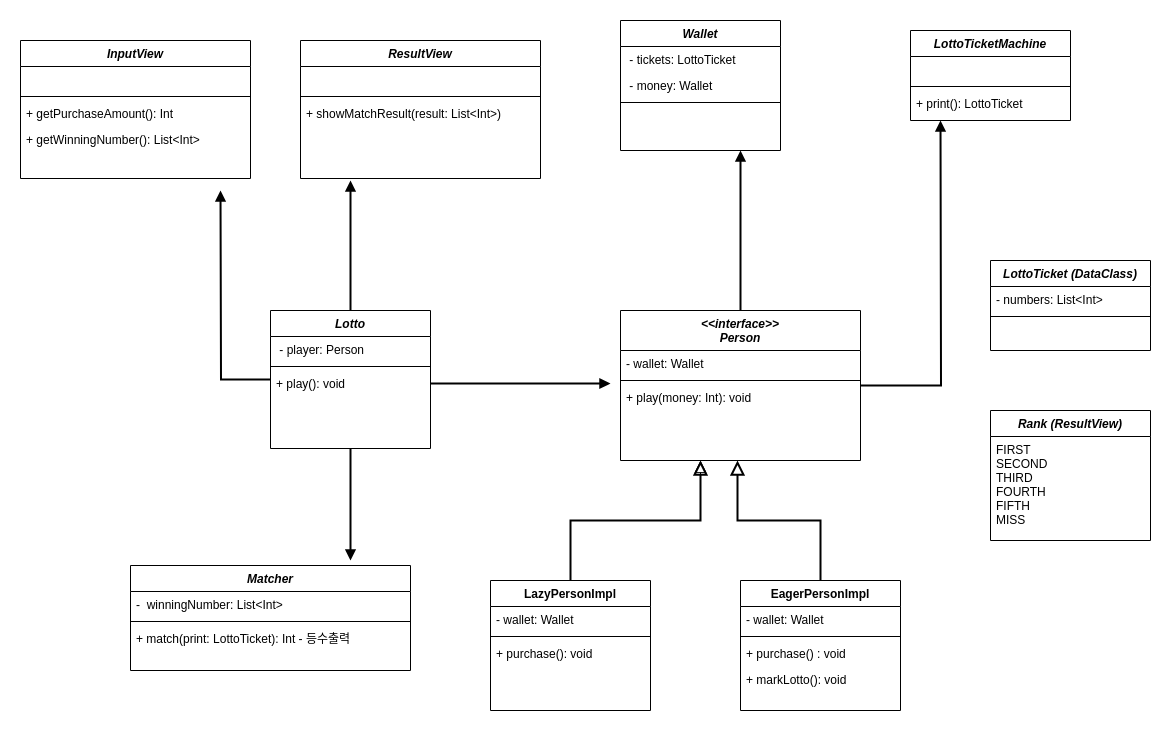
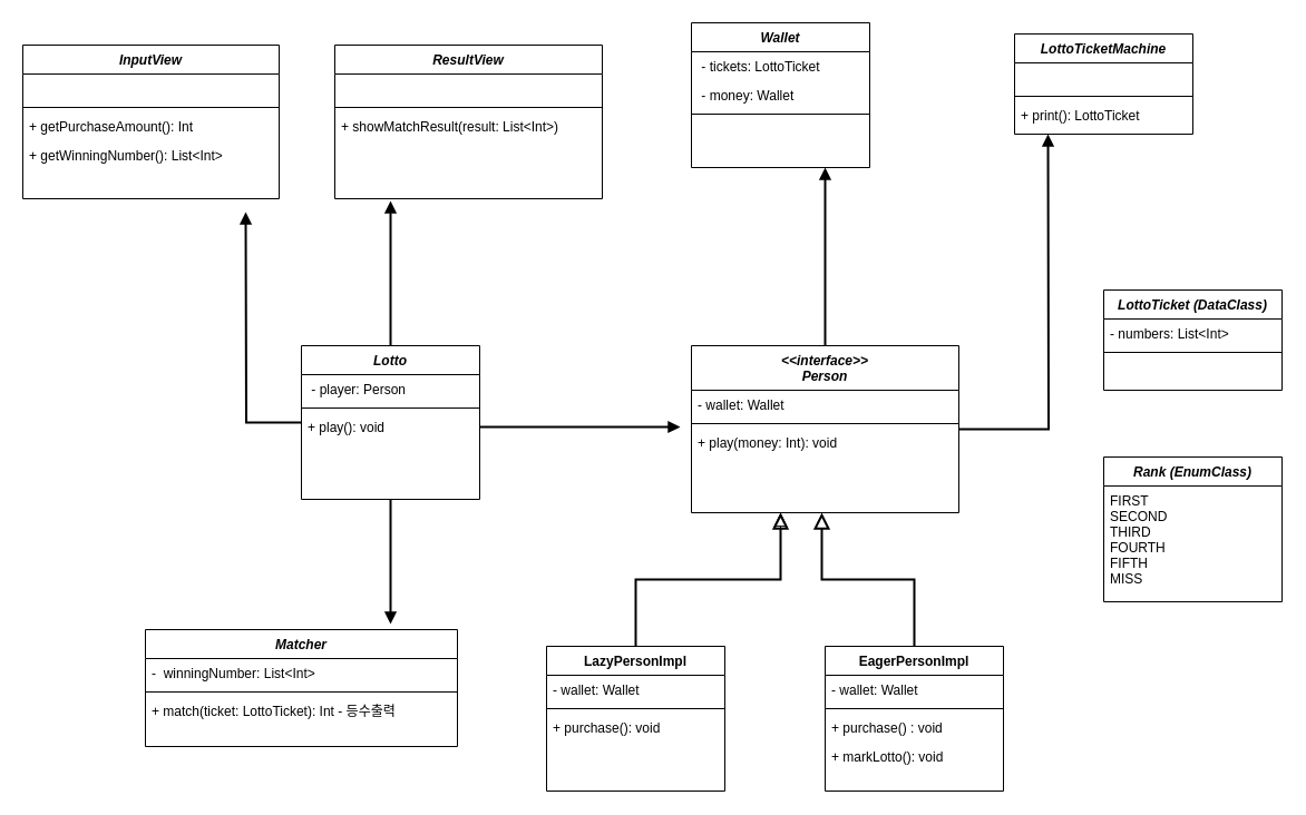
  <mxCell id="0" />
  <mxCell id="1" parent="0" />
  <mxCell id="2" value="Matcher" style="swimlane;fontStyle=3;align=center;verticalAlign=top;childLayout=stackLayout;horizontal=1;startSize=26;horizontalStack=0;resizeParent=1;resizeLast=0;collapsible=1;marginBottom=0;rounded=0;shadow=0;strokeWidth=1;" vertex="1" parent="1"><mxGeometry x="130" y="565" width="280" height="105" as="geometry"><mxRectangle x="230" y="140" width="160" height="26" as="alternateBounds" /></mxGeometry></mxCell>
  <mxCell id="3" value="-  winningNumber: List&lt;Int&gt;" style="text;align=left;verticalAlign=top;spacingLeft=4;spacingRight=4;overflow=hidden;rotatable=0;points=[[0,0.5],[1,0.5]];portConstraint=eastwest;" vertex="1" parent="2"><mxGeometry y="26" width="280" height="26" as="geometry" /></mxCell>
  <mxCell id="4" value="" style="line;html=1;strokeWidth=1;align=left;verticalAlign=middle;spacingTop=-1;spacingLeft=3;spacingRight=3;rotatable=0;labelPosition=right;points=[];portConstraint=eastwest;" vertex="1" parent="2"><mxGeometry y="52" width="280" height="8" as="geometry" /></mxCell>
- <mxCell id="5" value="+ match(print: LottoTicket): Int - 등수출력" style="text;align=left;verticalAlign=top;spacingLeft=4;spacingRight=4;overflow=hidden;rotatable=0;points=[[0,0.5],[1,0.5]];portConstraint=eastwest;" vertex="1" parent="2"><mxGeometry y="60" width="280" height="26" as="geometry" /></mxCell>
+ <mxCell id="5" value="+ match(ticket: LottoTicket): Int - 등수출력" style="text;align=left;verticalAlign=top;spacingLeft=4;spacingRight=4;overflow=hidden;rotatable=0;points=[[0,0.5],[1,0.5]];portConstraint=eastwest;" vertex="1" parent="2"><mxGeometry y="60" width="280" height="26" as="geometry" /></mxCell>
  <mxCell id="6" style="edgeStyle=orthogonalEdgeStyle;rounded=0;orthogonalLoop=1;jettySize=auto;html=1;endArrow=block;endFill=1;strokeWidth=2;" edge="1" parent="1" source="9"><mxGeometry relative="1" as="geometry"><mxPoint x="350" y="180" as="targetPoint" /></mxGeometry></mxCell>
  <mxCell id="7" style="edgeStyle=orthogonalEdgeStyle;rounded=0;orthogonalLoop=1;jettySize=auto;html=1;endArrow=block;endFill=1;strokeWidth=2;" edge="1" parent="1" source="9"><mxGeometry relative="1" as="geometry"><mxPoint x="220" y="190" as="targetPoint" /></mxGeometry></mxCell>
  <mxCell id="8" style="edgeStyle=orthogonalEdgeStyle;rounded=0;orthogonalLoop=1;jettySize=auto;html=1;endArrow=block;endFill=1;strokeWidth=2;" edge="1" parent="1" source="9"><mxGeometry relative="1" as="geometry"><mxPoint x="350" y="560" as="targetPoint" /></mxGeometry></mxCell>
  <mxCell id="9" value="Lotto" style="swimlane;fontStyle=3;align=center;verticalAlign=top;childLayout=stackLayout;horizontal=1;startSize=26;horizontalStack=0;resizeParent=1;resizeLast=0;collapsible=1;marginBottom=0;rounded=0;shadow=0;strokeWidth=1;" vertex="1" parent="1"><mxGeometry x="270" y="310" width="160" height="138" as="geometry"><mxRectangle x="230" y="140" width="160" height="26" as="alternateBounds" /></mxGeometry></mxCell>
  <mxCell id="10" value=" - player: Person" style="text;align=left;verticalAlign=top;spacingLeft=4;spacingRight=4;overflow=hidden;rotatable=0;points=[[0,0.5],[1,0.5]];portConstraint=eastwest;" vertex="1" parent="9"><mxGeometry y="26" width="160" height="26" as="geometry" /></mxCell>
  <mxCell id="11" value="" style="line;html=1;strokeWidth=1;align=left;verticalAlign=middle;spacingTop=-1;spacingLeft=3;spacingRight=3;rotatable=0;labelPosition=right;points=[];portConstraint=eastwest;" vertex="1" parent="9"><mxGeometry y="52" width="160" height="8" as="geometry" /></mxCell>
  <mxCell id="12" value="+ play(): void" style="text;align=left;verticalAlign=top;spacingLeft=4;spacingRight=4;overflow=hidden;rotatable=0;points=[[0,0.5],[1,0.5]];portConstraint=eastwest;" vertex="1" parent="9"><mxGeometry y="60" width="160" height="26" as="geometry" /></mxCell>
  <mxCell id="13" style="edgeStyle=orthogonalEdgeStyle;rounded=0;orthogonalLoop=1;jettySize=auto;html=1;endArrow=block;endFill=1;strokeWidth=2;entryX=0.75;entryY=1;entryDx=0;entryDy=0;" edge="1" parent="1" source="15" target="32"><mxGeometry relative="1" as="geometry"><mxPoint x="740" y="170" as="targetPoint" /></mxGeometry></mxCell>
  <mxCell id="14" style="edgeStyle=orthogonalEdgeStyle;rounded=0;orthogonalLoop=1;jettySize=auto;html=1;endArrow=block;endFill=1;strokeWidth=2;" edge="1" parent="1" source="15"><mxGeometry relative="1" as="geometry"><mxPoint x="940" y="120" as="targetPoint" /></mxGeometry></mxCell>
  <mxCell id="15" value="&lt;&lt;interface&gt;&gt; &#10;Person" style="swimlane;fontStyle=3;align=center;verticalAlign=top;childLayout=stackLayout;horizontal=1;startSize=40;horizontalStack=0;resizeParent=1;resizeLast=0;collapsible=1;marginBottom=0;rounded=0;shadow=0;strokeWidth=1;" vertex="1" parent="1"><mxGeometry x="620" y="310" width="240" height="150" as="geometry"><mxRectangle x="230" y="140" width="160" height="26" as="alternateBounds" /></mxGeometry></mxCell>
  <mxCell id="16" value="- wallet: Wallet" style="text;align=left;verticalAlign=top;spacingLeft=4;spacingRight=4;overflow=hidden;rotatable=0;points=[[0,0.5],[1,0.5]];portConstraint=eastwest;" vertex="1" parent="15"><mxGeometry y="40" width="240" height="26" as="geometry" /></mxCell>
  <mxCell id="17" value="" style="line;html=1;strokeWidth=1;align=left;verticalAlign=middle;spacingTop=-1;spacingLeft=3;spacingRight=3;rotatable=0;labelPosition=right;points=[];portConstraint=eastwest;" vertex="1" parent="15"><mxGeometry y="66" width="240" height="8" as="geometry" /></mxCell>
  <mxCell id="18" value="+ play(money: Int): void" style="text;align=left;verticalAlign=top;spacingLeft=4;spacingRight=4;overflow=hidden;rotatable=0;points=[[0,0.5],[1,0.5]];portConstraint=eastwest;" vertex="1" parent="15"><mxGeometry y="74" width="240" height="26" as="geometry" /></mxCell>
  <mxCell id="19" value="LazyPersonImpl" style="swimlane;fontStyle=1;align=center;verticalAlign=top;childLayout=stackLayout;horizontal=1;startSize=26;horizontalStack=0;resizeParent=1;resizeLast=0;collapsible=1;marginBottom=0;rounded=0;shadow=0;strokeWidth=1;" vertex="1" parent="1"><mxGeometry x="490" y="580" width="160" height="130" as="geometry"><mxRectangle x="340" y="380" width="170" height="26" as="alternateBounds" /></mxGeometry></mxCell>
  <mxCell id="20" value="- wallet: Wallet" style="text;align=left;verticalAlign=top;spacingLeft=4;spacingRight=4;overflow=hidden;rotatable=0;points=[[0,0.5],[1,0.5]];portConstraint=eastwest;" vertex="1" parent="19"><mxGeometry y="26" width="160" height="26" as="geometry" /></mxCell>
  <mxCell id="21" value="" style="line;html=1;strokeWidth=1;align=left;verticalAlign=middle;spacingTop=-1;spacingLeft=3;spacingRight=3;rotatable=0;labelPosition=right;points=[];portConstraint=eastwest;" vertex="1" parent="19"><mxGeometry y="52" width="160" height="8" as="geometry" /></mxCell>
  <mxCell id="22" value="+ purchase(): void" style="text;align=left;verticalAlign=top;spacingLeft=4;spacingRight=4;overflow=hidden;rotatable=0;points=[[0,0.5],[1,0.5]];portConstraint=eastwest;" vertex="1" parent="19"><mxGeometry y="60" width="160" height="26" as="geometry" /></mxCell>
  <mxCell id="23" value="" style="endArrow=block;endSize=10;endFill=0;shadow=0;strokeWidth=1;rounded=0;edgeStyle=elbowEdgeStyle;elbow=vertical;exitX=0.5;exitY=0;exitDx=0;exitDy=0;" edge="1" parent="1" source="19"><mxGeometry width="160" relative="1" as="geometry"><mxPoint x="810" y="562" as="sourcePoint" /><mxPoint x="700" y="460" as="targetPoint" /><Array as="points"><mxPoint x="890" y="520" /></Array></mxGeometry></mxCell>
  <mxCell id="24" value="EagerPersonImpl" style="swimlane;fontStyle=1;align=center;verticalAlign=top;childLayout=stackLayout;horizontal=1;startSize=26;horizontalStack=0;resizeParent=1;resizeLast=0;collapsible=1;marginBottom=0;rounded=0;shadow=0;strokeWidth=1;" vertex="1" parent="1"><mxGeometry x="740" y="580" width="160" height="130" as="geometry"><mxRectangle x="340" y="380" width="170" height="26" as="alternateBounds" /></mxGeometry></mxCell>
  <mxCell id="25" value="- wallet: Wallet" style="text;align=left;verticalAlign=top;spacingLeft=4;spacingRight=4;overflow=hidden;rotatable=0;points=[[0,0.5],[1,0.5]];portConstraint=eastwest;" vertex="1" parent="24"><mxGeometry y="26" width="160" height="26" as="geometry" /></mxCell>
  <mxCell id="26" value="" style="line;html=1;strokeWidth=1;align=left;verticalAlign=middle;spacingTop=-1;spacingLeft=3;spacingRight=3;rotatable=0;labelPosition=right;points=[];portConstraint=eastwest;" vertex="1" parent="24"><mxGeometry y="52" width="160" height="8" as="geometry" /></mxCell>
  <mxCell id="27" value="+ purchase() : void" style="text;align=left;verticalAlign=top;spacingLeft=4;spacingRight=4;overflow=hidden;rotatable=0;points=[[0,0.5],[1,0.5]];portConstraint=eastwest;" vertex="1" parent="24"><mxGeometry y="60" width="160" height="26" as="geometry" /></mxCell>
  <mxCell id="28" value="+ markLotto(): void" style="text;align=left;verticalAlign=top;spacingLeft=4;spacingRight=4;overflow=hidden;rotatable=0;points=[[0,0.5],[1,0.5]];portConstraint=eastwest;" vertex="1" parent="24"><mxGeometry y="86" width="160" height="26" as="geometry" /></mxCell>
  <mxCell id="29" value="" style="endArrow=block;endSize=10;endFill=0;shadow=0;strokeWidth=2;rounded=0;edgeStyle=elbowEdgeStyle;elbow=vertical;exitX=0.5;exitY=0;exitDx=0;exitDy=0;" edge="1" parent="1" source="19"><mxGeometry width="160" relative="1" as="geometry"><mxPoint x="700" y="580" as="sourcePoint" /><mxPoint x="700" y="460" as="targetPoint" /><Array as="points"><mxPoint x="600" y="520" /></Array></mxGeometry></mxCell>
  <mxCell id="30" value="" style="endArrow=none;endSize=10;endFill=0;shadow=0;strokeWidth=1;rounded=0;edgeStyle=elbowEdgeStyle;elbow=vertical;exitX=0.5;exitY=0;exitDx=0;exitDy=0;strokeColor=none;" edge="1" parent="1"><mxGeometry width="160" relative="1" as="geometry"><mxPoint x="720" y="600" as="sourcePoint" /><mxPoint x="720" y="480" as="targetPoint" /></mxGeometry></mxCell>
  <mxCell id="31" value="" style="endArrow=block;endSize=10;endFill=0;shadow=0;strokeWidth=2;rounded=0;edgeStyle=elbowEdgeStyle;elbow=vertical;" edge="1" parent="1" source="24"><mxGeometry width="160" relative="1" as="geometry"><mxPoint x="940" y="570" as="sourcePoint" /><mxPoint x="737" y="460" as="targetPoint" /><Array as="points"><mxPoint x="720" y="520" /></Array></mxGeometry></mxCell>
  <mxCell id="32" value="Wallet" style="swimlane;fontStyle=3;align=center;verticalAlign=top;childLayout=stackLayout;horizontal=1;startSize=26;horizontalStack=0;resizeParent=1;resizeLast=0;collapsible=1;marginBottom=0;rounded=0;shadow=0;strokeWidth=1;" vertex="1" parent="1"><mxGeometry x="620" y="20" width="160" height="130" as="geometry"><mxRectangle x="230" y="140" width="160" height="26" as="alternateBounds" /></mxGeometry></mxCell>
  <mxCell id="33" value=" - tickets: LottoTicket" style="text;align=left;verticalAlign=top;spacingLeft=4;spacingRight=4;overflow=hidden;rotatable=0;points=[[0,0.5],[1,0.5]];portConstraint=eastwest;" vertex="1" parent="32"><mxGeometry y="26" width="160" height="26" as="geometry" /></mxCell>
  <mxCell id="34" value=" - money: Wallet" style="text;align=left;verticalAlign=top;spacingLeft=4;spacingRight=4;overflow=hidden;rotatable=0;points=[[0,0.5],[1,0.5]];portConstraint=eastwest;" vertex="1" parent="32"><mxGeometry y="52" width="160" height="26" as="geometry" /></mxCell>
  <mxCell id="35" value="" style="line;html=1;strokeWidth=1;align=left;verticalAlign=middle;spacingTop=-1;spacingLeft=3;spacingRight=3;rotatable=0;labelPosition=right;points=[];portConstraint=eastwest;" vertex="1" parent="32"><mxGeometry y="78" width="160" height="8" as="geometry" /></mxCell>
  <mxCell id="36" value="LottoTicket (DataClass)" style="swimlane;fontStyle=3;align=center;verticalAlign=top;childLayout=stackLayout;horizontal=1;startSize=26;horizontalStack=0;resizeParent=1;resizeLast=0;collapsible=1;marginBottom=0;rounded=0;shadow=0;strokeWidth=1;" vertex="1" parent="1"><mxGeometry x="990" y="260" width="160" height="90" as="geometry"><mxRectangle x="230" y="140" width="160" height="26" as="alternateBounds" /></mxGeometry></mxCell>
  <mxCell id="37" value="- numbers: List&lt;Int&gt;" style="text;align=left;verticalAlign=top;spacingLeft=4;spacingRight=4;overflow=hidden;rotatable=0;points=[[0,0.5],[1,0.5]];portConstraint=eastwest;" vertex="1" parent="36"><mxGeometry y="26" width="160" height="26" as="geometry" /></mxCell>
  <mxCell id="38" value="" style="line;html=1;strokeWidth=1;align=left;verticalAlign=middle;spacingTop=-1;spacingLeft=3;spacingRight=3;rotatable=0;labelPosition=right;points=[];portConstraint=eastwest;" vertex="1" parent="36"><mxGeometry y="52" width="160" height="8" as="geometry" /></mxCell>
  <mxCell id="39" value="LottoTicketMachine" style="swimlane;fontStyle=3;align=center;verticalAlign=top;childLayout=stackLayout;horizontal=1;startSize=26;horizontalStack=0;resizeParent=1;resizeLast=0;collapsible=1;marginBottom=0;rounded=0;shadow=0;strokeWidth=1;" vertex="1" parent="1"><mxGeometry x="910" y="30" width="160" height="90" as="geometry"><mxRectangle x="230" y="140" width="160" height="26" as="alternateBounds" /></mxGeometry></mxCell>
  <mxCell id="40" value=" " style="text;align=left;verticalAlign=top;spacingLeft=4;spacingRight=4;overflow=hidden;rotatable=0;points=[[0,0.5],[1,0.5]];portConstraint=eastwest;" vertex="1" parent="39"><mxGeometry y="26" width="160" height="26" as="geometry" /></mxCell>
  <mxCell id="41" value="" style="line;html=1;strokeWidth=1;align=left;verticalAlign=middle;spacingTop=-1;spacingLeft=3;spacingRight=3;rotatable=0;labelPosition=right;points=[];portConstraint=eastwest;" vertex="1" parent="39"><mxGeometry y="52" width="160" height="8" as="geometry" /></mxCell>
  <mxCell id="42" value="+ print(): LottoTicket" style="text;align=left;verticalAlign=top;spacingLeft=4;spacingRight=4;overflow=hidden;rotatable=0;points=[[0,0.5],[1,0.5]];portConstraint=eastwest;" vertex="1" parent="39"><mxGeometry y="60" width="160" height="26" as="geometry" /></mxCell>
  <mxCell id="43" style="edgeStyle=orthogonalEdgeStyle;rounded=0;orthogonalLoop=1;jettySize=auto;html=1;endArrow=block;endFill=1;strokeWidth=2;" edge="1" parent="1" source="12"><mxGeometry relative="1" as="geometry"><mxPoint x="610" y="383" as="targetPoint" /></mxGeometry></mxCell>
  <mxCell id="44" value="InputView" style="swimlane;fontStyle=3;align=center;verticalAlign=top;childLayout=stackLayout;horizontal=1;startSize=26;horizontalStack=0;resizeParent=1;resizeLast=0;collapsible=1;marginBottom=0;rounded=0;shadow=0;strokeWidth=1;" vertex="1" parent="1"><mxGeometry x="20" y="40" width="230" height="138" as="geometry"><mxRectangle x="230" y="140" width="160" height="26" as="alternateBounds" /></mxGeometry></mxCell>
  <mxCell id="45" value=" " style="text;align=left;verticalAlign=top;spacingLeft=4;spacingRight=4;overflow=hidden;rotatable=0;points=[[0,0.5],[1,0.5]];portConstraint=eastwest;" vertex="1" parent="44"><mxGeometry y="26" width="230" height="26" as="geometry" /></mxCell>
  <mxCell id="46" value="" style="line;html=1;strokeWidth=1;align=left;verticalAlign=middle;spacingTop=-1;spacingLeft=3;spacingRight=3;rotatable=0;labelPosition=right;points=[];portConstraint=eastwest;" vertex="1" parent="44"><mxGeometry y="52" width="230" height="8" as="geometry" /></mxCell>
  <mxCell id="47" value="+ getPurchaseAmount(): Int " style="text;align=left;verticalAlign=top;spacingLeft=4;spacingRight=4;overflow=hidden;rotatable=0;points=[[0,0.5],[1,0.5]];portConstraint=eastwest;" vertex="1" parent="44"><mxGeometry y="60" width="230" height="26" as="geometry" /></mxCell>
  <mxCell id="48" value="+ getWinningNumber(): List&lt;Int&gt; " style="text;align=left;verticalAlign=top;spacingLeft=4;spacingRight=4;overflow=hidden;rotatable=0;points=[[0,0.5],[1,0.5]];portConstraint=eastwest;" vertex="1" parent="44"><mxGeometry y="86" width="230" height="26" as="geometry" /></mxCell>
  <mxCell id="49" value="ResultView" style="swimlane;fontStyle=3;align=center;verticalAlign=top;childLayout=stackLayout;horizontal=1;startSize=26;horizontalStack=0;resizeParent=1;resizeLast=0;collapsible=1;marginBottom=0;rounded=0;shadow=0;strokeWidth=1;" vertex="1" parent="1"><mxGeometry x="300" y="40" width="240" height="138" as="geometry"><mxRectangle x="230" y="140" width="160" height="26" as="alternateBounds" /></mxGeometry></mxCell>
  <mxCell id="50" value=" " style="text;align=left;verticalAlign=top;spacingLeft=4;spacingRight=4;overflow=hidden;rotatable=0;points=[[0,0.5],[1,0.5]];portConstraint=eastwest;" vertex="1" parent="49"><mxGeometry y="26" width="240" height="26" as="geometry" /></mxCell>
  <mxCell id="51" value="" style="line;html=1;strokeWidth=1;align=left;verticalAlign=middle;spacingTop=-1;spacingLeft=3;spacingRight=3;rotatable=0;labelPosition=right;points=[];portConstraint=eastwest;" vertex="1" parent="49"><mxGeometry y="52" width="240" height="8" as="geometry" /></mxCell>
  <mxCell id="52" value="+ showMatchResult(result: List&lt;Int&gt;) " style="text;align=left;verticalAlign=top;spacingLeft=4;spacingRight=4;overflow=hidden;rotatable=0;points=[[0,0.5],[1,0.5]];portConstraint=eastwest;" vertex="1" parent="49"><mxGeometry y="60" width="240" height="26" as="geometry" /></mxCell>
- <mxCell id="53" value="Rank (ResultView)" style="swimlane;fontStyle=3;align=center;verticalAlign=top;childLayout=stackLayout;horizontal=1;startSize=26;horizontalStack=0;resizeParent=1;resizeLast=0;collapsible=1;marginBottom=0;rounded=0;shadow=0;strokeWidth=1;" vertex="1" parent="1"><mxGeometry x="990" y="410" width="160" height="130" as="geometry"><mxRectangle x="230" y="140" width="160" height="26" as="alternateBounds" /></mxGeometry></mxCell>
+ <mxCell id="53" value="Rank (EnumClass)" style="swimlane;fontStyle=3;align=center;verticalAlign=top;childLayout=stackLayout;horizontal=1;startSize=26;horizontalStack=0;resizeParent=1;resizeLast=0;collapsible=1;marginBottom=0;rounded=0;shadow=0;strokeWidth=1;" vertex="1" parent="1"><mxGeometry x="990" y="410" width="160" height="130" as="geometry"><mxRectangle x="230" y="140" width="160" height="26" as="alternateBounds" /></mxGeometry></mxCell>
  <mxCell id="54" value="FIRST&#10;SECOND&#10;THIRD&#10;FOURTH&#10;FIFTH&#10;MISS" style="text;align=left;verticalAlign=top;spacingLeft=4;spacingRight=4;overflow=hidden;rotatable=0;points=[[0,0.5],[1,0.5]];portConstraint=eastwest;" vertex="1" parent="53"><mxGeometry y="26" width="160" height="104" as="geometry" /></mxCell>
